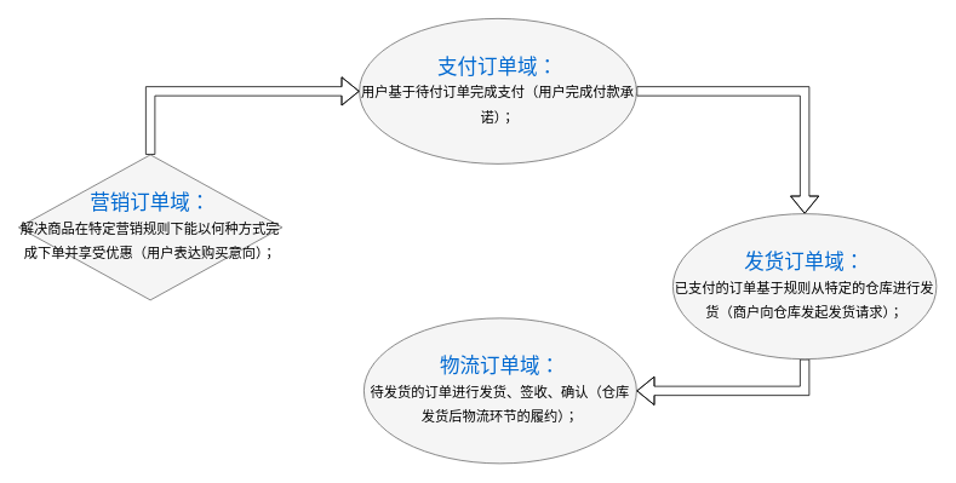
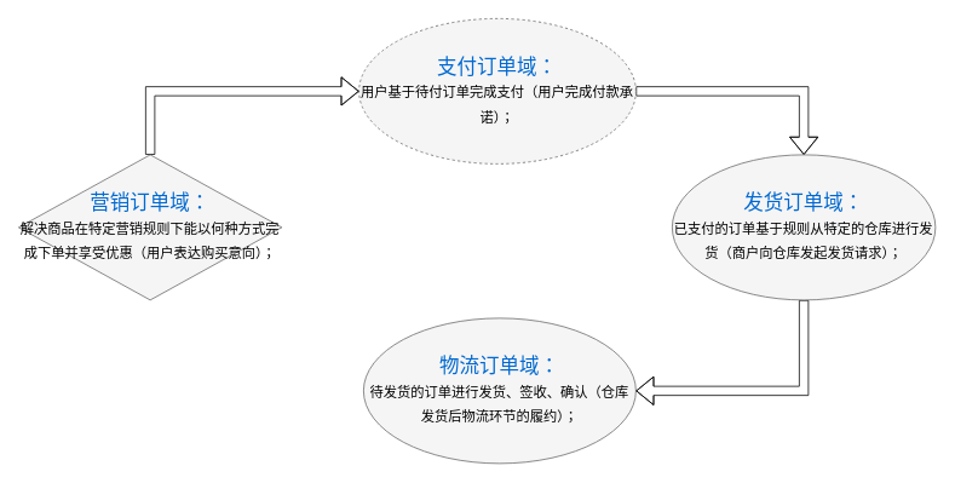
  <mxCell id="0" />
  <mxCell id="1" parent="0" />
  <mxCell id="2" style="edgeStyle=orthogonalEdgeStyle;shape=flexArrow;rounded=0;orthogonalLoop=1;jettySize=auto;html=1;exitX=1;exitY=0.5;exitDx=0;exitDy=0;entryX=0.5;entryY=0;entryDx=0;entryDy=0;" edge="1" parent="1" source="3" target="8"><mxGeometry relative="1" as="geometry" /></mxCell>
- <mxCell id="3" value="支付订单域：&lt;br&gt;&lt;font style=&quot;font-size: 15px&quot; color=&quot;#000000&quot;&gt;用户基于待付订单完成支付（用户完成付款承诺）；&lt;/font&gt;" style="ellipse;whiteSpace=wrap;html=1;rounded=0;shadow=0;dashed=0;comic=0;fontFamily=Verdana;fontSize=22;fontColor=#0069D1;fillColor=#f5f5f5;strokeColor=#666666;" parent="1" vertex="1"><mxGeometry x="395" y="20" width="305" height="160" as="geometry" /></mxCell>
+ <mxCell id="3" value="支付订单域：&lt;br&gt;&lt;font style=&quot;font-size: 15px&quot; color=&quot;#000000&quot;&gt;用户基于待付订单完成支付（用户完成付款承诺）；&lt;/font&gt;" style="ellipse;whiteSpace=wrap;html=1;rounded=0;shadow=0;dashed=1;comic=0;fontFamily=Verdana;fontSize=22;fontColor=#0069D1;fillColor=#f5f5f5;strokeColor=#666666;" parent="1" vertex="1"><mxGeometry x="395" y="20" width="305" height="160" as="geometry" /></mxCell>
  <mxCell id="4" value="物流订单域：&lt;br&gt;&lt;font style=&quot;font-size: 15px&quot; color=&quot;#000000&quot;&gt;待发货的订单进行发货、签收、确认（仓库发货后物流环节的履约）；&lt;/font&gt;" style="ellipse;whiteSpace=wrap;html=1;rounded=0;shadow=0;dashed=0;comic=0;fontFamily=Verdana;fontSize=22;fontColor=#0069D1;fillColor=#f5f5f5;strokeColor=#666666;" parent="1" vertex="1"><mxGeometry x="400" y="350" width="300" height="160" as="geometry" /></mxCell>
  <mxCell id="5" style="edgeStyle=orthogonalEdgeStyle;shape=flexArrow;rounded=0;orthogonalLoop=1;jettySize=auto;html=1;exitX=0.5;exitY=0;exitDx=0;exitDy=0;" edge="1" parent="1" source="6" target="3"><mxGeometry relative="1" as="geometry" /></mxCell>
  <mxCell id="6" value="营销订单域：&lt;br&gt;&lt;font style=&quot;font-size: 15px&quot; color=&quot;#000000&quot;&gt;解决商品在特定营销规则下能以何种方式完成下单并享受优惠（用户表达购买意向）；&lt;/font&gt;" style="rhombus;whiteSpace=wrap;html=1;shadow=0;dashed=0;comic=0;fontFamily=Verdana;fontSize=22;fontColor=#0069D1;fillColor=#f5f5f5;strokeColor=#666666;" parent="1" vertex="1"><mxGeometry x="20" y="170" width="290" height="160" as="geometry" /></mxCell>
  <mxCell id="7" style="edgeStyle=orthogonalEdgeStyle;shape=flexArrow;rounded=0;orthogonalLoop=1;jettySize=auto;html=1;entryX=1;entryY=0.5;entryDx=0;entryDy=0;" edge="1" parent="1" source="8" target="4"><mxGeometry relative="1" as="geometry"><mxPoint x="885" y="450" as="targetPoint" /><Array as="points"><mxPoint x="885" y="430" /></Array></mxGeometry></mxCell>
- <mxCell id="8" value="发货订单域：&lt;br&gt;&lt;font style=&quot;font-size: 15px&quot; color=&quot;#000000&quot;&gt;已支付的订单基于规则从特定的仓库进行发货（商户向仓库发起发货请求）；&lt;/font&gt;" style="ellipse;whiteSpace=wrap;html=1;rounded=0;shadow=0;dashed=0;comic=0;fontFamily=Verdana;fontSize=22;fontColor=#0069D1;fillColor=#f5f5f5;strokeColor=#666666;" parent="1" vertex="1"><mxGeometry x="740" y="235" width="290" height="160" as="geometry" /></mxCell>
+ <mxCell id="8" value="发货订单域：&lt;br&gt;&lt;font style=&quot;font-size: 15px&quot; color=&quot;#000000&quot;&gt;已支付的订单基于规则从特定的仓库进行发货（商户向仓库发起发货请求）；&lt;/font&gt;" style="ellipse;whiteSpace=wrap;html=1;rounded=0;shadow=0;dashed=0;comic=0;fontFamily=Verdana;fontSize=22;fontColor=#0069D1;fillColor=#f5f5f5;strokeColor=#666666;" parent="1" vertex="1"><mxGeometry x="740" y="170" width="290" height="160" as="geometry" /></mxCell>
